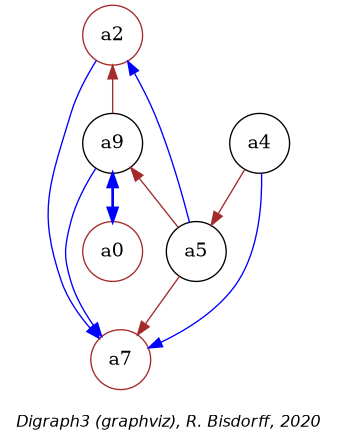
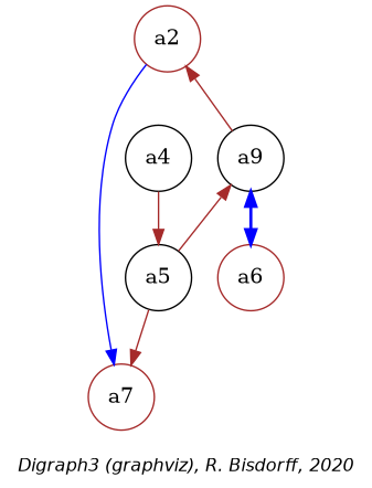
  digraph {
    fontname="Helvetica-Oblique"
    fontsize=12
    label="\nDigraph3 (graphviz), R. Bisdorff, 2020"
    node [color=brown shape=circle]
    edge [color=blue dir=forward]
    n1 [label=a2]
    n2 [label=a7]
    n3 [color=black label=a9]
    n4 [color=black label=a5]
    n5 [color=black label=a4]
-   n6 [label=a0]
+   n6 [label=a6]
    n1 -> n2
    n1 -> n3 [color=brown dir=back]
-   n1 -> n4 [dir=back]
-   n3 -> n2
    n3 -> n4 [color=brown dir=back]
    n3 -> n6 [arrowhead=normal arrowtail=normal dir=both style="setlinewidth(2)"]
    n4 -> n2 [color=brown]
-   n5 -> n2
    n5 -> n4 [color=brown]
  }
